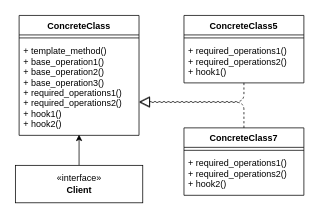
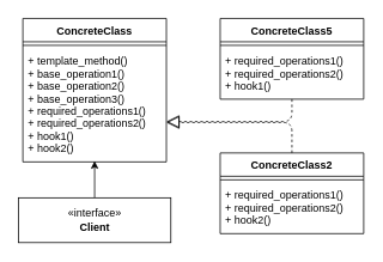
  <mxCell id="0" />
  <mxCell id="1" parent="0" />
  <mxCell id="2" value="ConcreteClass" style="swimlane;fontStyle=1;align=center;verticalAlign=top;childLayout=stackLayout;horizontal=1;startSize=26;horizontalStack=0;resizeParent=1;resizeParentMax=0;resizeLast=0;collapsible=1;marginBottom=0;" parent="1" vertex="1"><mxGeometry x="25" y="20" width="160" height="160" as="geometry" /></mxCell>
  <mxCell id="3" value="" style="line;strokeWidth=1;fillColor=none;align=left;verticalAlign=middle;spacingTop=-1;spacingLeft=3;spacingRight=3;rotatable=0;labelPosition=right;points=[];portConstraint=eastwest;" parent="2" vertex="1"><mxGeometry y="26" width="160" height="8" as="geometry" /></mxCell>
  <mxCell id="4" value="+ template_method()&#10;+ base_operation1()&#10;+ base_operation2()&#10;+ base_operation3()&#10;+ required_operations1()&#10;+ required_operations2()&#10;+ hook1()&#10;+ hook2()&#10;&#10;" style="text;strokeColor=none;fillColor=none;align=left;verticalAlign=top;spacingLeft=4;spacingRight=4;overflow=hidden;rotatable=0;points=[[0,0.5],[1,0.5]];portConstraint=eastwest;" parent="2" vertex="1"><mxGeometry y="34" width="160" height="126" as="geometry" /></mxCell>
  <mxCell id="5" value="ConcreteClass5" style="swimlane;fontStyle=1;align=center;verticalAlign=top;childLayout=stackLayout;horizontal=1;startSize=26;horizontalStack=0;resizeParent=1;resizeParentMax=0;resizeLast=0;collapsible=1;marginBottom=0;" vertex="1" parent="1"><mxGeometry x="245" y="20" width="160" height="90" as="geometry" /></mxCell>
  <mxCell id="6" value="" style="line;strokeWidth=1;fillColor=none;align=left;verticalAlign=middle;spacingTop=-1;spacingLeft=3;spacingRight=3;rotatable=0;labelPosition=right;points=[];portConstraint=eastwest;" vertex="1" parent="5"><mxGeometry y="26" width="160" height="8" as="geometry" /></mxCell>
  <mxCell id="7" value="+ required_operations1()&#10;+ required_operations2()&#10;+ hook1()&#10;&#10;" style="text;strokeColor=none;fillColor=none;align=left;verticalAlign=top;spacingLeft=4;spacingRight=4;overflow=hidden;rotatable=0;points=[[0,0.5],[1,0.5]];portConstraint=eastwest;" vertex="1" parent="5"><mxGeometry y="34" width="160" height="56" as="geometry" /></mxCell>
- <mxCell id="8" value="ConcreteClass7" style="swimlane;fontStyle=1;align=center;verticalAlign=top;childLayout=stackLayout;horizontal=1;startSize=26;horizontalStack=0;resizeParent=1;resizeParentMax=0;resizeLast=0;collapsible=1;marginBottom=0;" vertex="1" parent="1"><mxGeometry x="245" y="170" width="160" height="90" as="geometry" /></mxCell>
+ <mxCell id="8" value="ConcreteClass2" style="swimlane;fontStyle=1;align=center;verticalAlign=top;childLayout=stackLayout;horizontal=1;startSize=26;horizontalStack=0;resizeParent=1;resizeParentMax=0;resizeLast=0;collapsible=1;marginBottom=0;" vertex="1" parent="1"><mxGeometry x="245" y="170" width="160" height="90" as="geometry" /></mxCell>
  <mxCell id="9" value="" style="line;strokeWidth=1;fillColor=none;align=left;verticalAlign=middle;spacingTop=-1;spacingLeft=3;spacingRight=3;rotatable=0;labelPosition=right;points=[];portConstraint=eastwest;" vertex="1" parent="8"><mxGeometry y="26" width="160" height="8" as="geometry" /></mxCell>
  <mxCell id="10" value="+ required_operations1()&#10;+ required_operations2()&#10;+ hook2()&#10;&#10;" style="text;strokeColor=none;fillColor=none;align=left;verticalAlign=top;spacingLeft=4;spacingRight=4;overflow=hidden;rotatable=0;points=[[0,0.5],[1,0.5]];portConstraint=eastwest;" vertex="1" parent="8"><mxGeometry y="34" width="160" height="56" as="geometry" /></mxCell>
  <mxCell id="11" value="" style="endArrow=block;dashed=1;endFill=0;endSize=12;html=1;exitX=0.5;exitY=0;exitDx=0;exitDy=0;entryX=1;entryY=0.651;entryDx=0;entryDy=0;entryPerimeter=0;" edge="1" parent="1" source="8" target="4"><mxGeometry width="160" relative="1" as="geometry"><mxPoint x="295" y="110" as="sourcePoint" /><mxPoint x="455" y="110" as="targetPoint" /><Array as="points"><mxPoint x="325" y="136" /></Array></mxGeometry></mxCell>
  <mxCell id="12" value="" style="endArrow=block;dashed=1;endFill=0;endSize=12;html=1;entryX=1;entryY=0.643;entryDx=0;entryDy=0;exitX=0.5;exitY=1;exitDx=0;exitDy=0;exitPerimeter=0;entryPerimeter=0;" edge="1" parent="1" source="7" target="4"><mxGeometry width="160" relative="1" as="geometry"><mxPoint x="385" y="110" as="sourcePoint" /><mxPoint x="565" y="100" as="targetPoint" /><Array as="points"><mxPoint x="325" y="135" /></Array></mxGeometry></mxCell>
  <mxCell id="13" style="edgeStyle=orthogonalEdgeStyle;rounded=0;orthogonalLoop=1;jettySize=auto;html=1;entryX=0.5;entryY=0.992;entryDx=0;entryDy=0;entryPerimeter=0;" edge="1" parent="1" source="14" target="4"><mxGeometry relative="1" as="geometry" /></mxCell>
  <mxCell id="14" value="«interface»&lt;br&gt;&lt;b&gt;Client&lt;/b&gt;" style="html=1;" vertex="1" parent="1"><mxGeometry x="20" y="220" width="170" height="50" as="geometry" /></mxCell>
